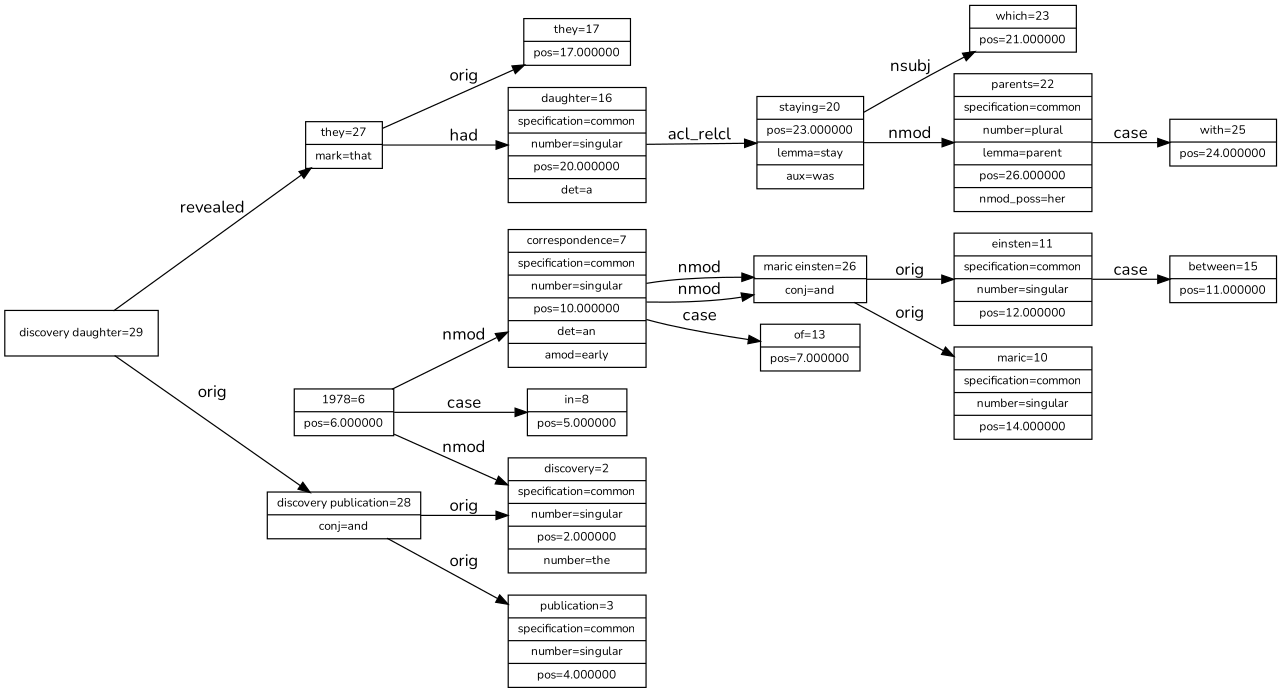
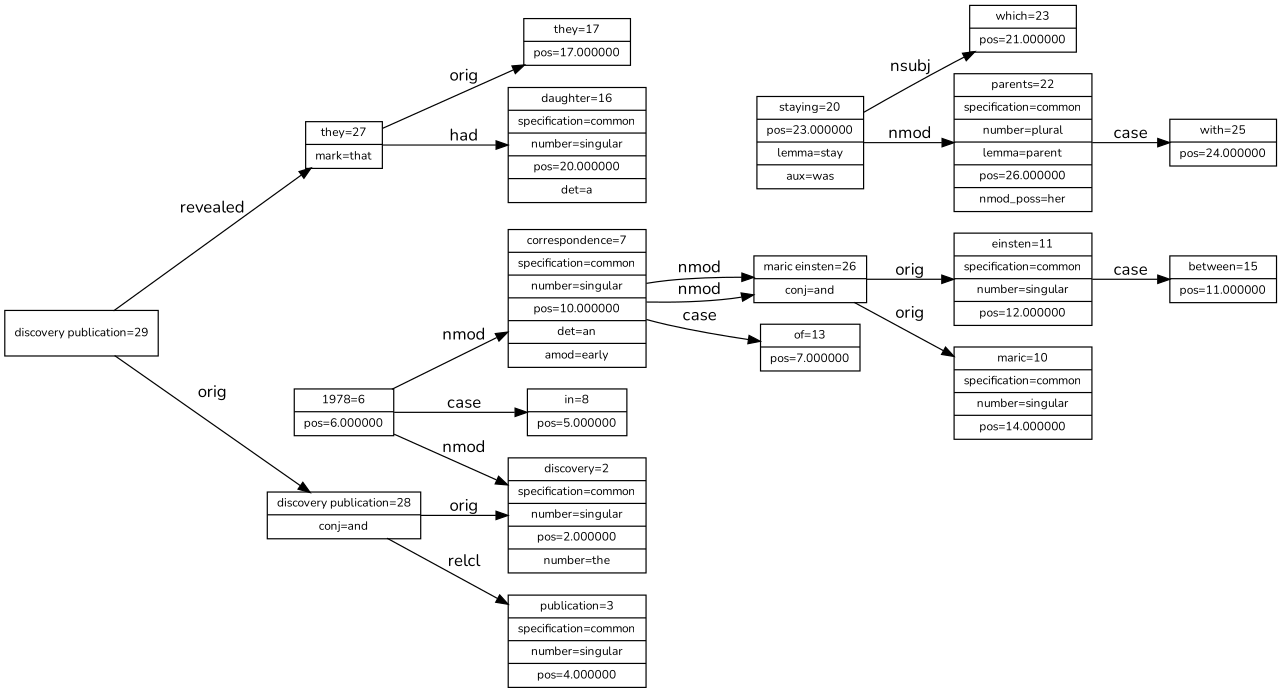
  digraph {
    fontname=Nunito
    rankdir=LR
    node [fontname=Nunito fontsize=10 shape=record]
    edge [fontname=Nunito]
    n1 [label="which=23|pos=21.000000"]
    n2 [label="they=17|pos=17.000000"]
    n3 [label="with=25|pos=24.000000"]
    n4 [label="between=15|pos=11.000000"]
    n5 [label="of=13|pos=7.000000"]
    n6 [label="in=8|pos=5.000000"]
    n7 [label="1978=6|pos=6.000000"]
    n8 [label="correspondence=7|specification=common|number=singular|pos=10.000000|det=an|amod=early"]
    n9 [label="discovery=2|specification=common|number=singular|pos=2.000000|number=the"]
    n10 [label="maric einsten=26|conj=and"]
    n11 [label="einsten=11|specification=common|number=singular|pos=12.000000"]
    n12 [label="maric=10|specification=common|number=singular|pos=14.000000"]
    n13 [label="parents=22|specification=common|number=plural|lemma=parent|pos=26.000000|nmod_poss=her"]
    n14 [label="staying=20|pos=23.000000|lemma=stay|aux=was"]
    n15 [label="daughter=16|specification=common|number=singular|pos=20.000000|det=a"]
-   n16 [label="discovery daughter=29"]
+   n16 [label="discovery publication=29"]
    n17 [label="discovery publication=28|conj=and"]
    n18 [label="they=27|mark=that"]
    n19 [label="publication=3|specification=common|number=singular|pos=4.000000"]
    n7 -> n6 [label=case]
    n7 -> n8 [label=nmod]
    n7 -> n9 [label=nmod]
    n8 -> n5 [label=case]
    n8 -> n10 [label=nmod]
    n8 -> n10 [label=nmod]
    n10 -> n11 [label=orig]
    n10 -> n12 [label=orig]
    n11 -> n4 [label=case]
    n13 -> n3 [label=case]
    n14 -> n1 [label=nsubj]
    n14 -> n13 [label=nmod]
-   n15 -> n14 [label=acl_relcl]
    n16 -> n17 [label=orig]
    n16 -> n18 [label=revealed]
    n17 -> n9 [label=orig]
-   n17 -> n19 [label=orig]
+   n17 -> n19 [label=relcl]
    n18 -> n2 [label=orig]
    n18 -> n15 [label=had]
  }
